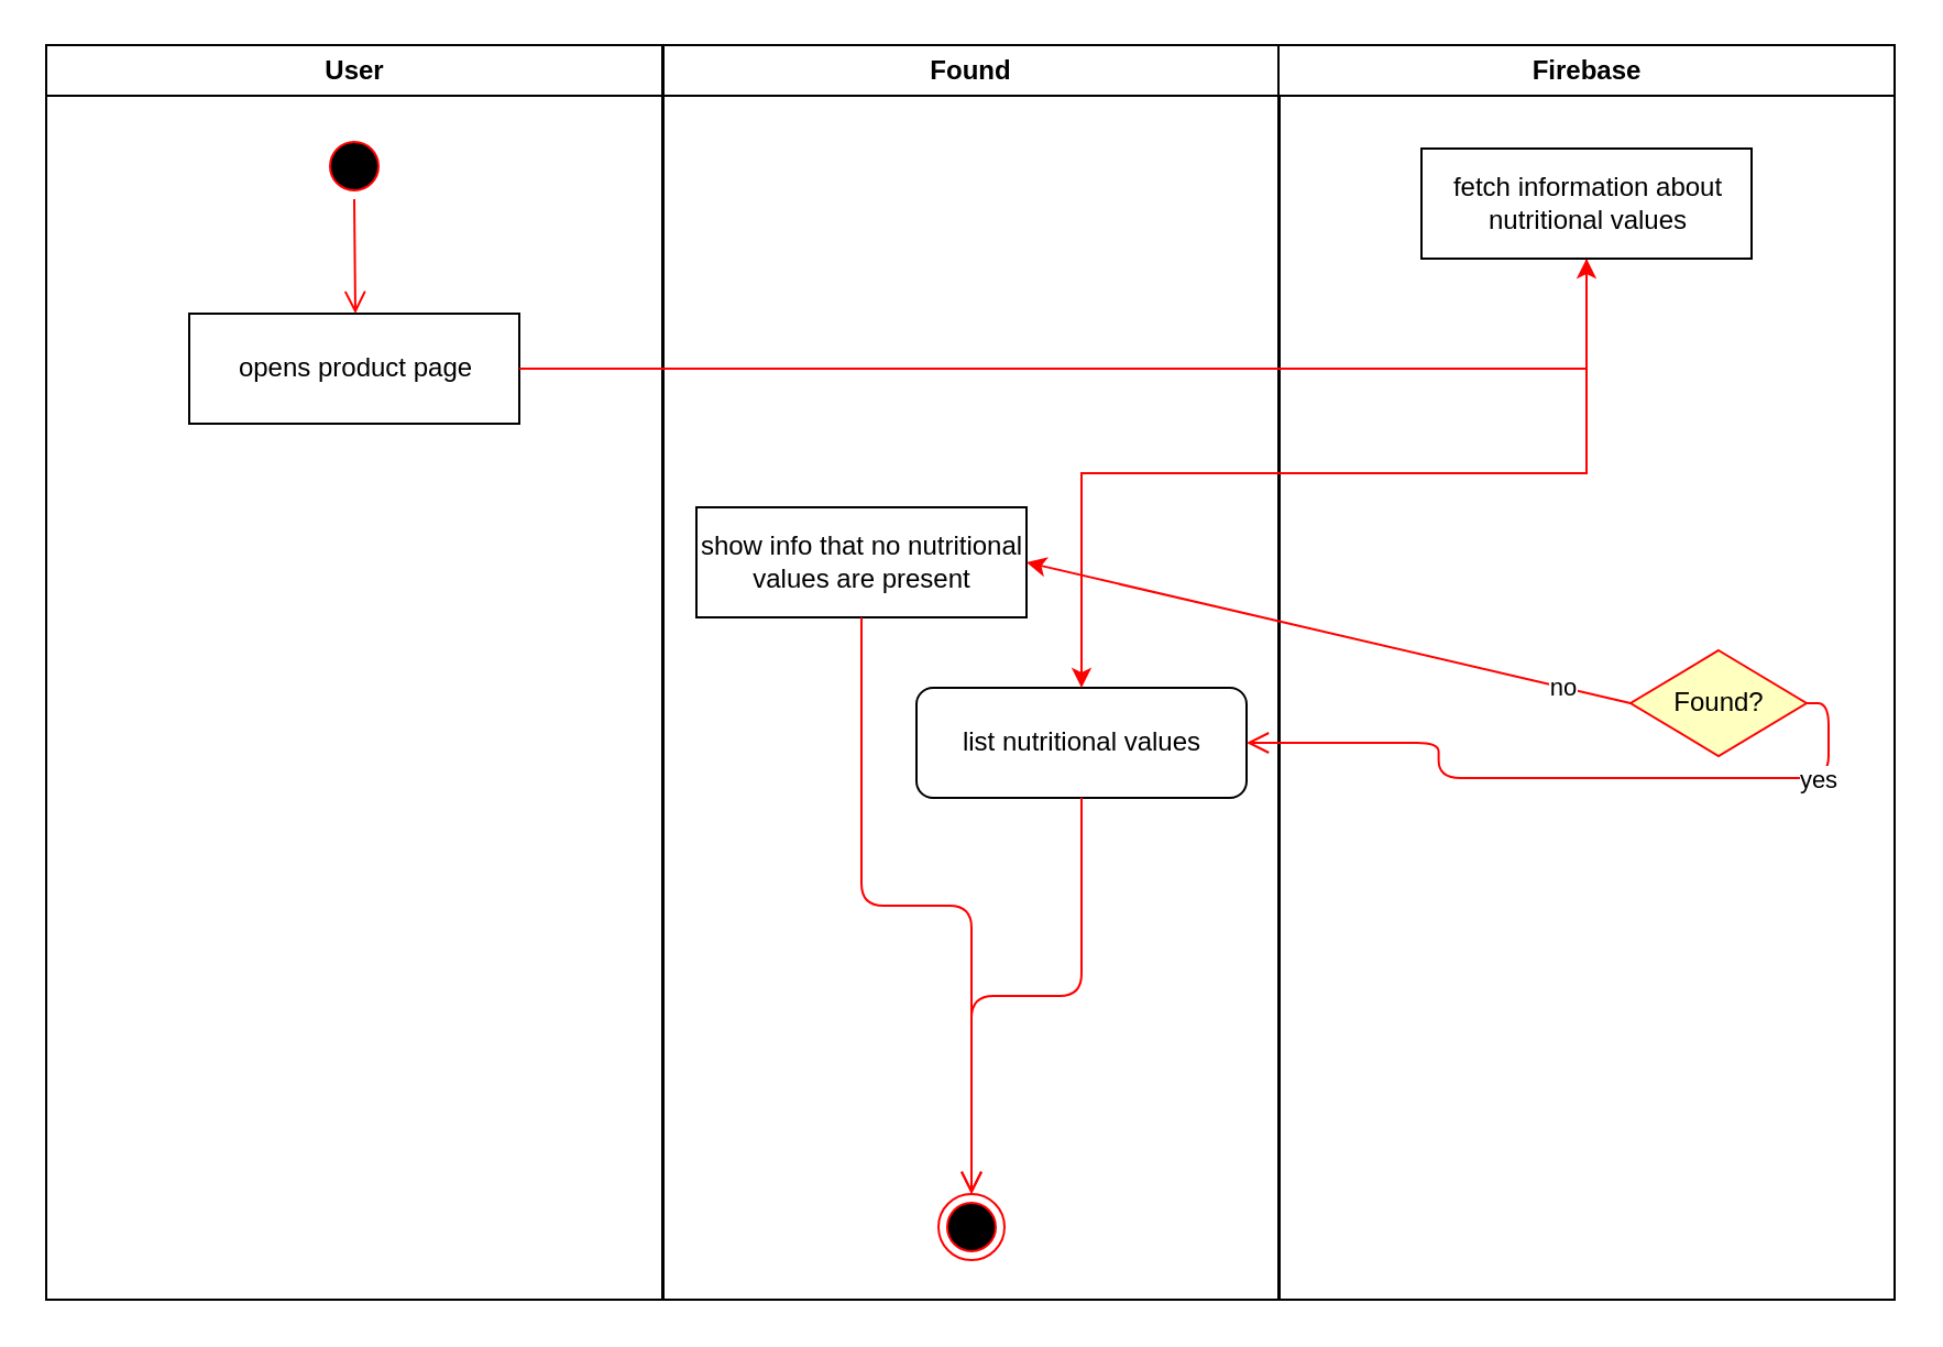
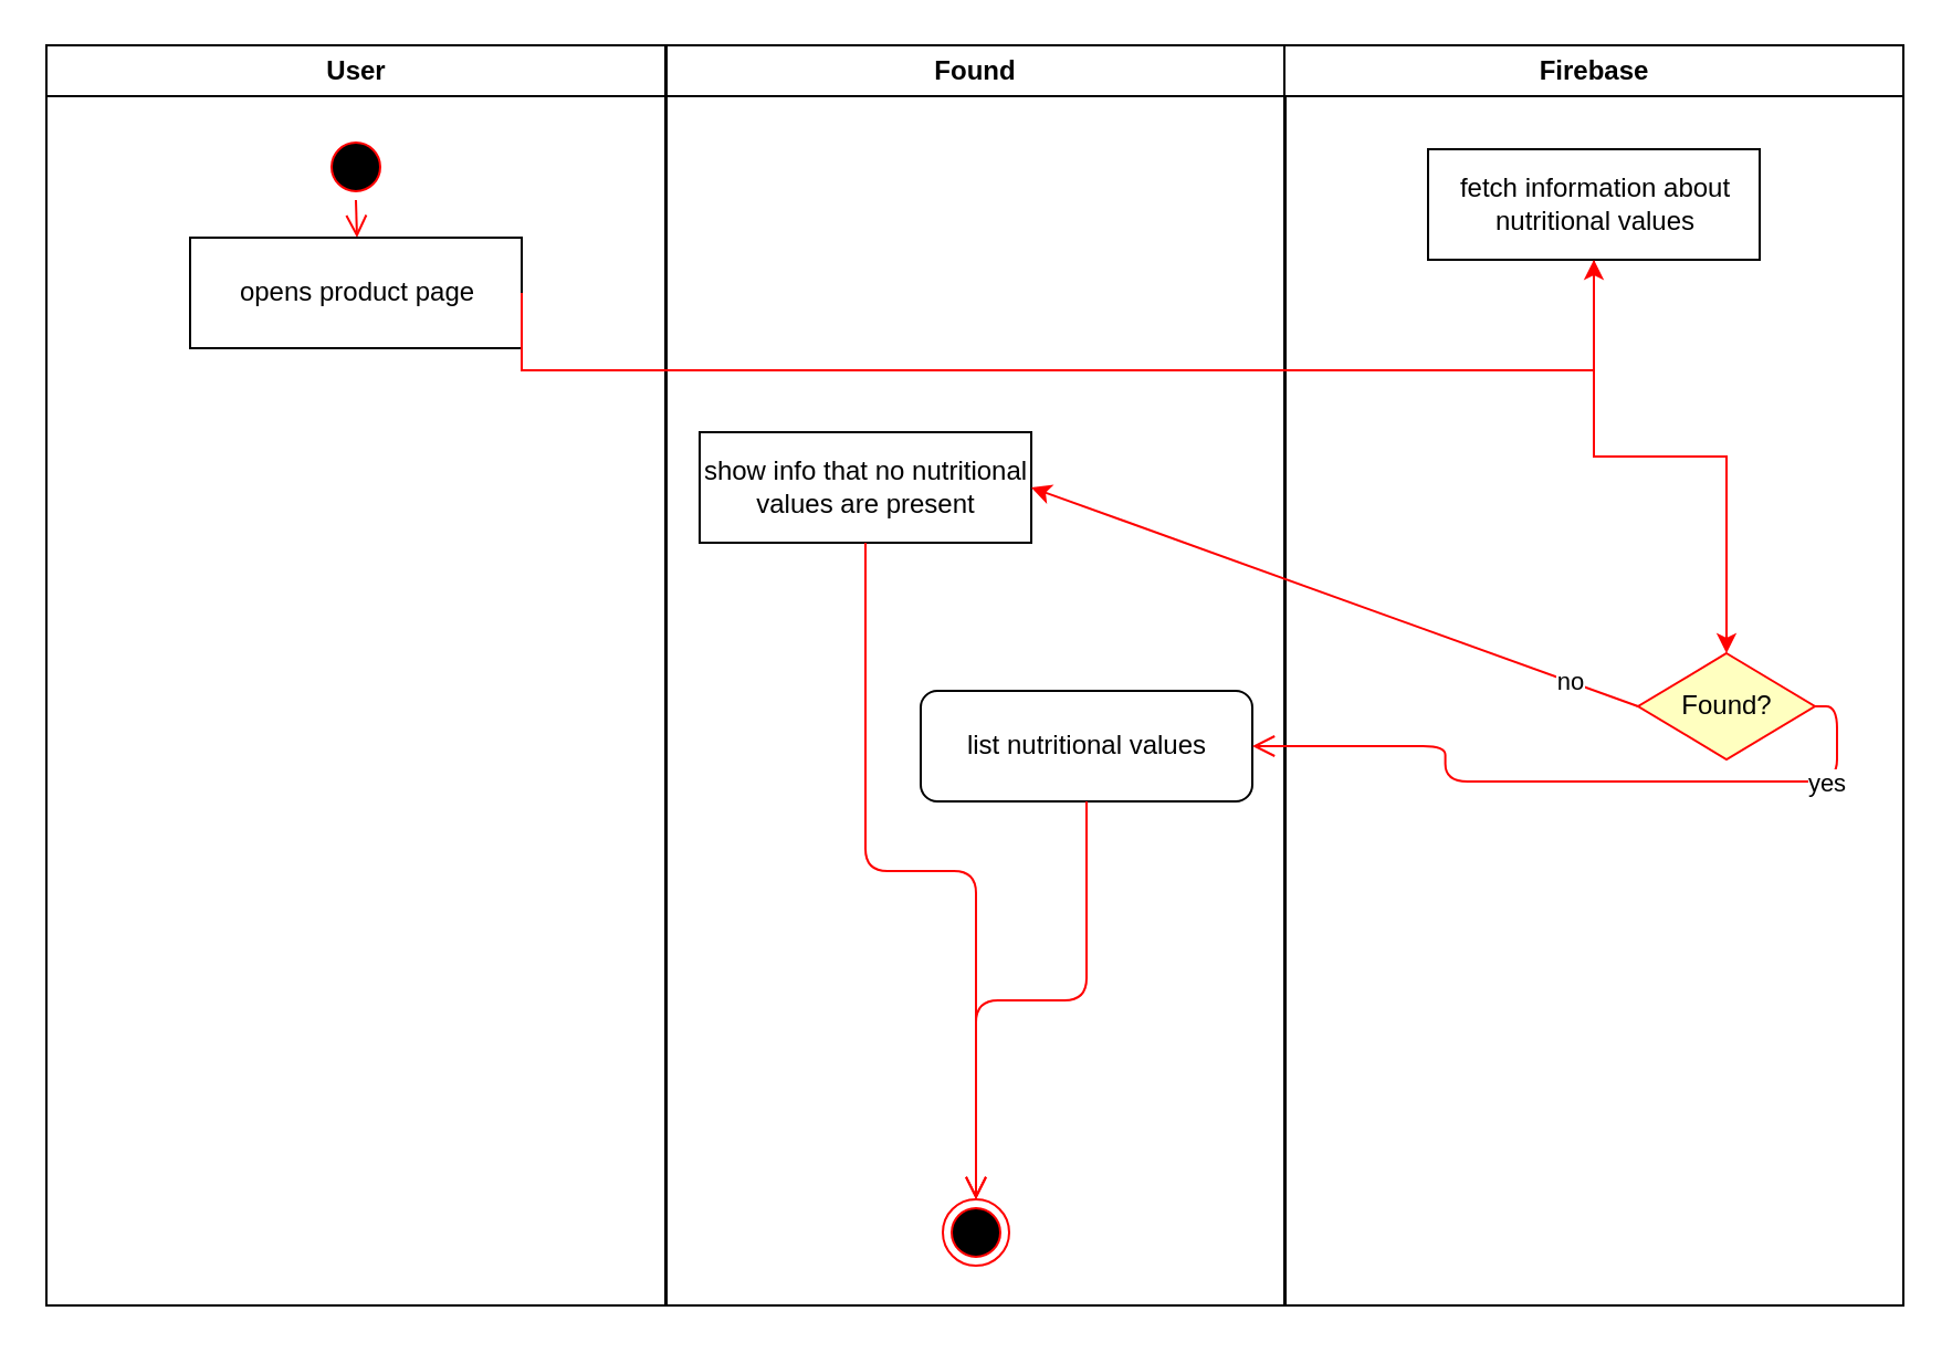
  <mxCell id="0" />
  <mxCell id="1" parent="0" />
  <mxCell id="2" value="User" style="swimlane;whiteSpace=wrap;movable=0;" parent="1" vertex="1"><mxGeometry x="20.5" y="20" width="280" height="570" as="geometry" /></mxCell>
  <mxCell id="3" value="" style="ellipse;shape=startState;fillColor=#000000;strokeColor=#ff0000;" parent="2" vertex="1"><mxGeometry x="125" y="40" width="30" height="30" as="geometry" /></mxCell>
  <mxCell id="4" value="" style="edgeStyle=elbowEdgeStyle;elbow=horizontal;verticalAlign=bottom;endArrow=open;endSize=8;strokeColor=#FF0000;endFill=1;rounded=0;entryX=0.5;entryY=0;entryDx=0;entryDy=0;" parent="2" source="3" target="5" edge="1"><mxGeometry x="100" y="40" as="geometry"><mxPoint x="115.5" y="110" as="targetPoint" /></mxGeometry></mxCell>
- <mxCell id="5" value="opens product page" style="html=1;" parent="2" vertex="1"><mxGeometry x="65" y="122" width="150" height="50" as="geometry" /></mxCell>
+ <mxCell id="5" value="opens product page" style="html=1;" parent="2" vertex="1"><mxGeometry x="65" y="87" width="150" height="50" as="geometry" /></mxCell>
  <mxCell id="6" value="Found" style="swimlane;whiteSpace=wrap;movable=0;" parent="1" vertex="1"><mxGeometry x="301" y="20" width="280" height="570" as="geometry" /></mxCell>
- <mxCell id="7" value="show info that no nutritional&lt;br&gt;values are present" style="html=1;" parent="6" vertex="1"><mxGeometry x="15" y="210" width="150" height="50" as="geometry" /></mxCell>
+ <mxCell id="7" value="show info that no nutritional&lt;br&gt;values are present" style="html=1;" parent="6" vertex="1"><mxGeometry x="15" y="175" width="150" height="50" as="geometry" /></mxCell>
  <mxCell id="8" value="list nutritional values" style="html=1;rounded=1;" parent="6" vertex="1"><mxGeometry x="115" y="292" width="150" height="50" as="geometry" /></mxCell>
  <mxCell id="9" value="" style="ellipse;shape=endState;fillColor=#000000;strokeColor=#ff0000" parent="6" vertex="1"><mxGeometry x="125" y="522" width="30" height="30" as="geometry" /></mxCell>
  <mxCell id="10" value="" style="edgeStyle=orthogonalEdgeStyle;html=1;align=left;verticalAlign=bottom;endArrow=open;endSize=8;strokeColor=#ff0000;exitX=0.5;exitY=1;exitDx=0;exitDy=0;entryX=0.5;entryY=0;entryDx=0;entryDy=0;" parent="6" source="8" target="9" edge="1"><mxGeometry x="-1" relative="1" as="geometry"><mxPoint x="125.02" y="502.0" as="targetPoint" /><mxPoint x="370.02" y="412.0" as="sourcePoint" /></mxGeometry></mxCell>
  <mxCell id="11" value="" style="edgeStyle=orthogonalEdgeStyle;html=1;align=left;verticalAlign=bottom;endArrow=open;endSize=8;strokeColor=#ff0000;exitX=0.5;exitY=1;exitDx=0;exitDy=0;entryX=0.5;entryY=0;entryDx=0;entryDy=0;" parent="6" source="7" target="9" edge="1"><mxGeometry x="-1" relative="1" as="geometry"><mxPoint x="150" y="532" as="targetPoint" /><mxPoint x="149.5" y="382.0" as="sourcePoint" /></mxGeometry></mxCell>
  <mxCell id="12" value="Firebase" style="swimlane;whiteSpace=wrap;movable=0;" parent="1" vertex="1"><mxGeometry x="580.5" y="20" width="280" height="570" as="geometry" /></mxCell>
- <mxCell id="13" style="edgeStyle=orthogonalEdgeStyle;rounded=0;orthogonalLoop=1;jettySize=auto;html=1;exitX=0.5;exitY=1;exitDx=0;exitDy=0;strokeColor=#FF0000;" parent="12" source="14" target="8" edge="1"><mxGeometry relative="1" as="geometry"><mxPoint x="140.5" y="242" as="targetPoint" /></mxGeometry></mxCell>
+ <mxCell id="13" style="edgeStyle=orthogonalEdgeStyle;rounded=0;orthogonalLoop=1;jettySize=auto;html=1;exitX=0.5;exitY=1;exitDx=0;exitDy=0;strokeColor=#FF0000;entryX=0.5;entryY=0;entryDx=0;entryDy=0;" parent="12" source="14" target="15" edge="1"><mxGeometry relative="1" as="geometry"><mxPoint x="140.5" y="242" as="targetPoint" /></mxGeometry></mxCell>
  <mxCell id="14" value="fetch information about&lt;br&gt;nutritional values" style="html=1;" parent="12" vertex="1"><mxGeometry x="65" y="47" width="150" height="50" as="geometry" /></mxCell>
  <mxCell id="15" value="&lt;font color=&quot;#000000&quot;&gt;Found?&lt;/font&gt;" style="rhombus;whiteSpace=wrap;html=1;fillColor=#ffffc0;strokeColor=#ff0000;" parent="12" vertex="1"><mxGeometry x="160" y="275" width="80" height="48" as="geometry" /></mxCell>
  <mxCell id="16" style="edgeStyle=orthogonalEdgeStyle;rounded=0;orthogonalLoop=1;jettySize=auto;html=1;exitX=1;exitY=0.5;exitDx=0;exitDy=0;strokeColor=#FF0000;" parent="1" source="5" target="14" edge="1"><mxGeometry relative="1" as="geometry"><Array as="points"><mxPoint x="386" y="167" /><mxPoint x="386" y="167" /></Array></mxGeometry></mxCell>
  <mxCell id="17" value="" style="edgeStyle=orthogonalEdgeStyle;html=1;align=left;verticalAlign=bottom;endArrow=open;endSize=8;strokeColor=#ff0000;exitX=1;exitY=0.5;exitDx=0;exitDy=0;entryX=1;entryY=0.5;entryDx=0;entryDy=0;" parent="1" source="15" target="8" edge="1"><mxGeometry x="-1" relative="1" as="geometry"><mxPoint x="816" y="262" as="targetPoint" /><mxPoint x="767.75" y="282" as="sourcePoint" /></mxGeometry></mxCell>
  <mxCell id="18" value="yes" style="edgeLabel;html=1;align=center;verticalAlign=middle;resizable=0;points=[];" parent="17" connectable="0" vertex="1"><mxGeometry x="-0.699" relative="1" as="geometry"><mxPoint as="offset" /></mxGeometry></mxCell>
  <mxCell id="19" value="" style="endArrow=classic;html=1;entryX=1;entryY=0.5;entryDx=0;entryDy=0;exitX=0;exitY=0.5;exitDx=0;exitDy=0;strokeColor=#FF0000;" edge="1" parent="1" source="15" target="7"><mxGeometry width="50" height="50" relative="1" as="geometry"><mxPoint x="606" y="292" as="sourcePoint" /><mxPoint x="656" y="242" as="targetPoint" /></mxGeometry></mxCell>
  <mxCell id="20" value="no" style="edgeLabel;html=1;align=center;verticalAlign=middle;resizable=0;points=[];" vertex="1" connectable="0" parent="19"><mxGeometry x="-0.774" relative="1" as="geometry"><mxPoint as="offset" /></mxGeometry></mxCell>
